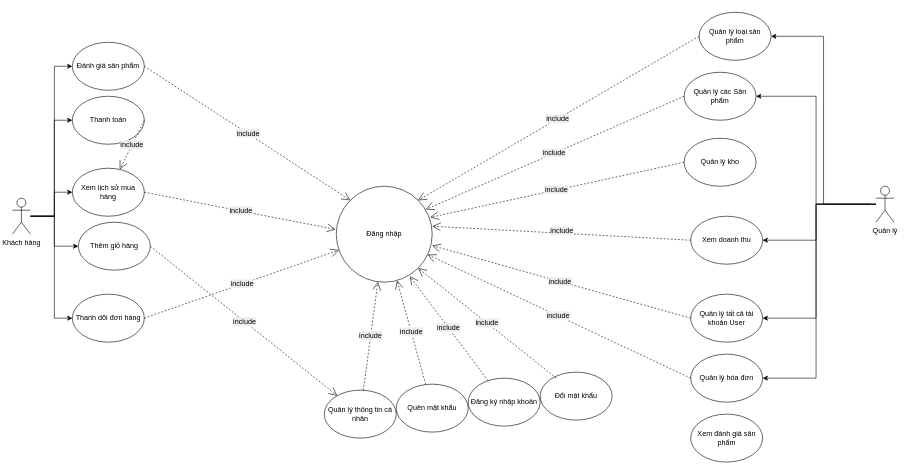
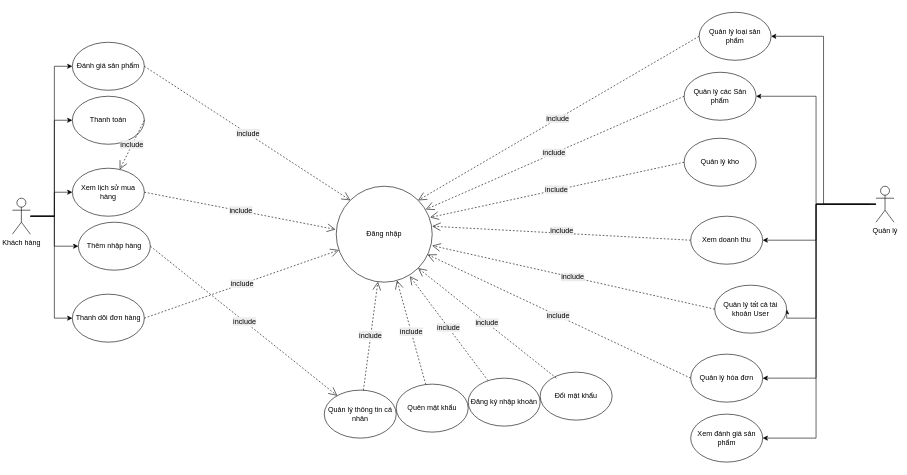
  <mxCell id="0" />
  <mxCell id="1" parent="0" />
  <mxCell id="2" style="edgeStyle=orthogonalEdgeStyle;rounded=0;orthogonalLoop=1;jettySize=auto;html=1;entryX=0;entryY=0.5;entryDx=0;entryDy=0;" parent="1" source="7" target="14" edge="1"><mxGeometry relative="1" as="geometry"><Array as="points"><mxPoint x="90" y="360" /><mxPoint x="90" y="200" /></Array></mxGeometry></mxCell>
  <mxCell id="3" style="edgeStyle=orthogonalEdgeStyle;rounded=0;orthogonalLoop=1;jettySize=auto;html=1;" parent="1" source="7" target="38" edge="1"><mxGeometry relative="1" as="geometry"><Array as="points"><mxPoint x="90" y="360" /><mxPoint x="90" y="320" /></Array></mxGeometry></mxCell>
  <mxCell id="4" style="edgeStyle=orthogonalEdgeStyle;rounded=0;orthogonalLoop=1;jettySize=auto;html=1;entryX=0;entryY=0.5;entryDx=0;entryDy=0;" parent="1" source="7" target="40" edge="1"><mxGeometry relative="1" as="geometry"><Array as="points"><mxPoint x="90" y="360" /><mxPoint x="90" y="110" /></Array></mxGeometry></mxCell>
  <mxCell id="5" style="edgeStyle=orthogonalEdgeStyle;rounded=0;orthogonalLoop=1;jettySize=auto;html=1;entryX=0;entryY=0.5;entryDx=0;entryDy=0;" parent="1" source="7" target="42" edge="1"><mxGeometry relative="1" as="geometry"><Array as="points"><mxPoint x="90" y="360" /><mxPoint x="90" y="530" /></Array></mxGeometry></mxCell>
  <mxCell id="6" style="edgeStyle=orthogonalEdgeStyle;rounded=0;orthogonalLoop=1;jettySize=auto;html=1;entryX=0;entryY=0.5;entryDx=0;entryDy=0;" edge="1" parent="1" source="7" target="17"><mxGeometry relative="1" as="geometry"><Array as="points"><mxPoint x="90" y="360" /><mxPoint x="90" y="410" /></Array></mxGeometry></mxCell>
  <mxCell id="7" value="Khách hàng&lt;div&gt;&lt;br&gt;&lt;/div&gt;" style="shape=umlActor;verticalLabelPosition=bottom;verticalAlign=top;html=1;outlineConnect=0;" parent="1" vertex="1"><mxGeometry x="20" y="330" width="30" height="60" as="geometry" /></mxCell>
  <mxCell id="8" style="edgeStyle=orthogonalEdgeStyle;rounded=0;orthogonalLoop=1;jettySize=auto;html=1;entryX=1;entryY=0.5;entryDx=0;entryDy=0;" parent="1" source="12" target="27" edge="1"><mxGeometry relative="1" as="geometry"><Array as="points"><mxPoint x="1360" y="340" /><mxPoint x="1360" y="530" /></Array></mxGeometry></mxCell>
  <mxCell id="9" style="edgeStyle=orthogonalEdgeStyle;rounded=0;orthogonalLoop=1;jettySize=auto;html=1;entryX=1;entryY=0.5;entryDx=0;entryDy=0;" parent="1" source="12" target="32" edge="1"><mxGeometry relative="1" as="geometry" /></mxCell>
  <mxCell id="10" style="edgeStyle=orthogonalEdgeStyle;rounded=0;orthogonalLoop=1;jettySize=auto;html=1;entryX=1;entryY=0.5;entryDx=0;entryDy=0;" parent="1" source="12" target="33" edge="1"><mxGeometry relative="1" as="geometry" /></mxCell>
+ <mxCell id="11" style="edgeStyle=orthogonalEdgeStyle;rounded=0;orthogonalLoop=1;jettySize=auto;html=1;entryX=1;entryY=0.5;entryDx=0;entryDy=0;" edge="1" parent="1" source="12" target="46"><mxGeometry relative="1" as="geometry"><Array as="points"><mxPoint x="1360" y="340" /><mxPoint x="1360" y="730" /></Array></mxGeometry></mxCell>
  <mxCell id="12" value="Quản lý" style="shape=umlActor;verticalLabelPosition=bottom;verticalAlign=top;html=1;outlineConnect=0;" parent="1" vertex="1"><mxGeometry x="1460" y="310" width="30" height="60" as="geometry" /></mxCell>
  <mxCell id="13" value="Đăng nhập" style="ellipse;whiteSpace=wrap;html=1;" parent="1" vertex="1"><mxGeometry x="560" y="310" width="160" height="160" as="geometry" /></mxCell>
  <mxCell id="14" value="Thanh toán" style="ellipse;whiteSpace=wrap;html=1;" parent="1" vertex="1"><mxGeometry x="120" y="160" width="120" height="80" as="geometry" /></mxCell>
  <mxCell id="15" value="Quản lý hóa đơn" style="ellipse;whiteSpace=wrap;html=1;" parent="1" vertex="1"><mxGeometry x="1151" y="590" width="120" height="80" as="geometry" /></mxCell>
  <mxCell id="16" style="edgeStyle=orthogonalEdgeStyle;rounded=0;orthogonalLoop=1;jettySize=auto;html=1;entryX=1;entryY=0.5;entryDx=0;entryDy=0;" parent="1" target="15" edge="1"><mxGeometry relative="1" as="geometry"><mxPoint x="1450" y="340" as="sourcePoint" /><mxPoint x="1290" y="630" as="targetPoint" /><Array as="points"><mxPoint x="1360" y="340" /><mxPoint x="1360" y="630" /></Array></mxGeometry></mxCell>
- <mxCell id="17" value="Thêm giỏ hàng" style="ellipse;whiteSpace=wrap;html=1;" parent="1" vertex="1"><mxGeometry x="130" y="370" width="120" height="80" as="geometry" /></mxCell>
+ <mxCell id="17" value="Thêm nhập hàng" style="ellipse;whiteSpace=wrap;html=1;" parent="1" vertex="1"><mxGeometry x="130" y="370" width="120" height="80" as="geometry" /></mxCell>
  <mxCell id="18" value="&lt;span style=&quot;font-size: 12px; text-wrap-mode: wrap; background-color: rgb(236, 236, 236);&quot;&gt;include&lt;/span&gt;" style="endArrow=open;endSize=12;dashed=1;html=1;rounded=0;exitX=1;exitY=0.5;exitDx=0;exitDy=0;" parent="1" source="14" target="38" edge="1"><mxGeometry x="0.008" width="160" relative="1" as="geometry"><mxPoint x="252" y="450" as="sourcePoint" /><mxPoint x="280" y="530" as="targetPoint" /><mxPoint as="offset" /></mxGeometry></mxCell>
  <mxCell id="19" value="&lt;span style=&quot;font-size: 12px; text-wrap-mode: wrap; background-color: rgb(236, 236, 236);&quot;&gt;include&lt;/span&gt;" style="endArrow=open;endSize=12;dashed=1;html=1;rounded=0;exitX=1;exitY=0.5;exitDx=0;exitDy=0;" parent="1" source="17" target="29" edge="1"><mxGeometry x="0.008" width="160" relative="1" as="geometry"><mxPoint x="550" y="520" as="sourcePoint" /><mxPoint x="550" y="400" as="targetPoint" /><mxPoint as="offset" /></mxGeometry></mxCell>
  <mxCell id="20" value="&lt;span style=&quot;font-size: 12px; text-wrap-mode: wrap; background-color: rgb(236, 236, 236);&quot;&gt;include&lt;/span&gt;" style="endArrow=open;endSize=12;dashed=1;html=1;rounded=0;exitX=0;exitY=0.5;exitDx=0;exitDy=0;" parent="1" source="15" target="13" edge="1"><mxGeometry x="0.008" width="160" relative="1" as="geometry"><mxPoint x="479" y="323" as="sourcePoint" /><mxPoint x="720" y="370" as="targetPoint" /><mxPoint as="offset" /></mxGeometry></mxCell>
  <mxCell id="21" value="Quên mật khẩu" style="ellipse;whiteSpace=wrap;html=1;" parent="1" vertex="1"><mxGeometry x="660" y="640" width="120" height="80" as="geometry" /></mxCell>
  <mxCell id="22" value="Đổi mật khẩu" style="ellipse;whiteSpace=wrap;html=1;" parent="1" vertex="1"><mxGeometry x="900" y="620" width="120" height="80" as="geometry" /></mxCell>
  <mxCell id="23" value="Đăng ký nhập khoản" style="ellipse;whiteSpace=wrap;html=1;" parent="1" vertex="1"><mxGeometry x="780" y="630" width="120" height="80" as="geometry" /></mxCell>
  <mxCell id="24" value="&lt;span style=&quot;font-size: 12px; text-wrap-mode: wrap; background-color: rgb(236, 236, 236);&quot;&gt;include&lt;/span&gt;" style="endArrow=open;endSize=12;dashed=1;html=1;rounded=0;entryX=0.767;entryY=0.938;entryDx=0;entryDy=0;entryPerimeter=0;" parent="1" source="23" target="13" edge="1"><mxGeometry x="0.008" width="160" relative="1" as="geometry"><mxPoint x="749" y="463" as="sourcePoint" /><mxPoint x="560" y="310" as="targetPoint" /><mxPoint as="offset" /></mxGeometry></mxCell>
  <mxCell id="25" value="&lt;span style=&quot;font-size: 12px; text-wrap-mode: wrap; background-color: rgb(236, 236, 236);&quot;&gt;include&lt;/span&gt;" style="endArrow=open;endSize=12;dashed=1;html=1;rounded=0;exitX=0.225;exitY=0.125;exitDx=0;exitDy=0;exitPerimeter=0;entryX=1;entryY=1;entryDx=0;entryDy=0;" parent="1" source="22" target="13" edge="1"><mxGeometry x="0.008" width="160" relative="1" as="geometry"><mxPoint x="719" y="463" as="sourcePoint" /><mxPoint x="610" y="310" as="targetPoint" /><mxPoint as="offset" /></mxGeometry></mxCell>
  <mxCell id="26" value="&lt;span style=&quot;font-size: 12px; text-wrap-mode: wrap; background-color: rgb(236, 236, 236);&quot;&gt;include&lt;/span&gt;" style="endArrow=open;endSize=12;dashed=1;html=1;rounded=0;" parent="1" source="21" target="13" edge="1"><mxGeometry x="0.008" width="160" relative="1" as="geometry"><mxPoint x="729" y="463" as="sourcePoint" /><mxPoint x="620" y="310" as="targetPoint" /><mxPoint as="offset" /></mxGeometry></mxCell>
- <mxCell id="27" value="Quản lý tất cả tài khoản User" style="ellipse;whiteSpace=wrap;html=1;" parent="1" vertex="1"><mxGeometry x="1151" y="490" width="120" height="80" as="geometry" /></mxCell>
+ <mxCell id="27" value="Quản lý tất cả tài khoản User" style="ellipse;whiteSpace=wrap;html=1;" parent="1" vertex="1"><mxGeometry x="1191" y="475" width="120" height="80" as="geometry" /></mxCell>
  <mxCell id="28" value="&lt;span style=&quot;font-size: 12px; text-wrap-mode: wrap; background-color: rgb(236, 236, 236);&quot;&gt;include&lt;/span&gt;" style="endArrow=open;endSize=12;dashed=1;html=1;rounded=0;exitX=0;exitY=0.5;exitDx=0;exitDy=0;entryX=1;entryY=0.619;entryDx=0;entryDy=0;entryPerimeter=0;" parent="1" source="27" target="13" edge="1"><mxGeometry x="0.008" width="160" relative="1" as="geometry"><mxPoint x="450" y="-50" as="sourcePoint" /><mxPoint x="730" y="360" as="targetPoint" /><mxPoint as="offset" /></mxGeometry></mxCell>
  <mxCell id="29" value="Quản lý thông tin cá nhân" style="ellipse;whiteSpace=wrap;html=1;" parent="1" vertex="1"><mxGeometry x="540" y="650" width="120" height="80" as="geometry" /></mxCell>
  <mxCell id="30" value="&lt;span style=&quot;font-size: 12px; text-wrap-mode: wrap; background-color: rgb(236, 236, 236);&quot;&gt;include&lt;/span&gt;" style="endArrow=open;endSize=12;dashed=1;html=1;rounded=0;" parent="1" source="29" target="13" edge="1"><mxGeometry x="0.008" width="160" relative="1" as="geometry"><mxPoint x="70" y="440" as="sourcePoint" /><mxPoint x="50" y="707" as="targetPoint" /><mxPoint as="offset" /></mxGeometry></mxCell>
  <mxCell id="31" value="&lt;span style=&quot;font-size: 12px; text-wrap-mode: wrap; background-color: rgb(236, 236, 236);&quot;&gt;include&lt;/span&gt;" style="endArrow=open;endSize=12;dashed=1;html=1;rounded=0;exitX=0;exitY=0.5;exitDx=0;exitDy=0;entryX=1;entryY=0.417;entryDx=0;entryDy=0;entryPerimeter=0;" parent="1" source="45" target="13" edge="1"><mxGeometry x="-0.005" y="-3" width="160" relative="1" as="geometry"><mxPoint x="920" y="140" as="sourcePoint" /><mxPoint x="900" y="407" as="targetPoint" /><mxPoint as="offset" /></mxGeometry></mxCell>
  <mxCell id="32" value="Quản lý các Sản phẩm" style="ellipse;whiteSpace=wrap;html=1;" parent="1" vertex="1"><mxGeometry x="1140" y="120" width="120" height="80" as="geometry" /></mxCell>
  <mxCell id="33" value="Quản lý loại sản phẩm" style="ellipse;whiteSpace=wrap;html=1;" parent="1" vertex="1"><mxGeometry x="1165" y="20" width="120" height="80" as="geometry" /></mxCell>
  <mxCell id="34" value="&lt;span style=&quot;font-size: 12px; text-wrap-mode: wrap; background-color: rgb(236, 236, 236);&quot;&gt;include&lt;/span&gt;" style="endArrow=open;endSize=12;dashed=1;html=1;rounded=0;entryX=0.933;entryY=0.242;entryDx=0;entryDy=0;entryPerimeter=0;exitX=0;exitY=0.5;exitDx=0;exitDy=0;" parent="1" source="32" target="13" edge="1"><mxGeometry x="0.008" width="160" relative="1" as="geometry"><mxPoint x="700" y="280" as="sourcePoint" /><mxPoint x="680" y="547" as="targetPoint" /><mxPoint as="offset" /></mxGeometry></mxCell>
  <mxCell id="35" value="&lt;span style=&quot;font-size: 12px; text-wrap-mode: wrap; background-color: rgb(236, 236, 236);&quot;&gt;include&lt;/span&gt;" style="endArrow=open;endSize=12;dashed=1;html=1;rounded=0;exitX=0;exitY=0.5;exitDx=0;exitDy=0;entryX=1;entryY=0;entryDx=0;entryDy=0;" parent="1" source="33" target="13" edge="1"><mxGeometry x="0.008" width="160" relative="1" as="geometry"><mxPoint x="630" y="300" as="sourcePoint" /><mxPoint x="670" y="250" as="targetPoint" /><mxPoint as="offset" /></mxGeometry></mxCell>
  <mxCell id="36" value="Quản lý kho" style="ellipse;whiteSpace=wrap;html=1;" parent="1" vertex="1"><mxGeometry x="1140" y="230" width="120" height="80" as="geometry" /></mxCell>
  <mxCell id="37" value="&lt;span style=&quot;font-size: 12px; text-wrap-mode: wrap; background-color: rgb(236, 236, 236);&quot;&gt;include&lt;/span&gt;" style="endArrow=open;endSize=12;dashed=1;html=1;rounded=0;exitX=0;exitY=0.5;exitDx=0;exitDy=0;entryX=0.979;entryY=0.325;entryDx=0;entryDy=0;entryPerimeter=0;" parent="1" source="36" target="13" edge="1"><mxGeometry x="0.008" width="160" relative="1" as="geometry"><mxPoint x="1130" y="270" as="sourcePoint" /><mxPoint x="1220" y="377" as="targetPoint" /><mxPoint as="offset" /></mxGeometry></mxCell>
  <mxCell id="38" value="Xem lịch sử mua hàng" style="ellipse;whiteSpace=wrap;html=1;" parent="1" vertex="1"><mxGeometry x="120" y="280" width="120" height="80" as="geometry" /></mxCell>
  <mxCell id="39" value="&lt;span style=&quot;font-size: 12px; text-wrap-mode: wrap; background-color: rgb(236, 236, 236);&quot;&gt;include&lt;/span&gt;" style="endArrow=open;endSize=12;dashed=1;html=1;rounded=0;entryX=-0.008;entryY=0.45;entryDx=0;entryDy=0;entryPerimeter=0;exitX=1;exitY=0.5;exitDx=0;exitDy=0;exitPerimeter=0;" parent="1" source="38" target="13" edge="1"><mxGeometry x="0.008" width="160" relative="1" as="geometry"><mxPoint x="250" y="320" as="sourcePoint" /><mxPoint x="413" y="499" as="targetPoint" /><mxPoint as="offset" /></mxGeometry></mxCell>
  <mxCell id="40" value="Đánh giá sản phẩm" style="ellipse;whiteSpace=wrap;html=1;" parent="1" vertex="1"><mxGeometry x="120" y="70" width="120" height="80" as="geometry" /></mxCell>
  <mxCell id="41" value="&lt;span style=&quot;font-size: 12px; text-wrap-mode: wrap; background-color: rgb(236, 236, 236);&quot;&gt;include&lt;/span&gt;" style="endArrow=open;endSize=12;dashed=1;html=1;rounded=0;exitX=1;exitY=0.5;exitDx=0;exitDy=0;entryX=0;entryY=0;entryDx=0;entryDy=0;" parent="1" source="40" target="13" edge="1"><mxGeometry x="0.008" width="160" relative="1" as="geometry"><mxPoint x="10" y="450" as="sourcePoint" /><mxPoint x="213" y="479" as="targetPoint" /><mxPoint as="offset" /></mxGeometry></mxCell>
  <mxCell id="42" value="Thanh dõi đơn hàng" style="ellipse;whiteSpace=wrap;html=1;" parent="1" vertex="1"><mxGeometry x="120" y="490" width="120" height="80" as="geometry" /></mxCell>
  <mxCell id="43" value="&lt;span style=&quot;font-size: 12px; text-wrap-mode: wrap; background-color: rgb(236, 236, 236);&quot;&gt;include&lt;/span&gt;" style="endArrow=open;endSize=12;dashed=1;html=1;rounded=0;exitX=1;exitY=0.5;exitDx=0;exitDy=0;" parent="1" source="42" target="13" edge="1"><mxGeometry x="0.008" width="160" relative="1" as="geometry"><mxPoint x="790" y="1120" as="sourcePoint" /><mxPoint x="650" y="900" as="targetPoint" /><mxPoint as="offset" /></mxGeometry></mxCell>
  <mxCell id="44" value="" style="edgeStyle=orthogonalEdgeStyle;rounded=0;orthogonalLoop=1;jettySize=auto;html=1;" edge="1" parent="1" source="12" target="45"><mxGeometry relative="1" as="geometry"><mxPoint x="1460" y="340" as="sourcePoint" /><mxPoint x="1250" y="850" as="targetPoint" /><Array as="points"><mxPoint x="1360" y="340" /><mxPoint x="1360" y="400" /></Array></mxGeometry></mxCell>
  <mxCell id="45" value="Xem doanh thu" style="ellipse;whiteSpace=wrap;html=1;" parent="1" vertex="1"><mxGeometry x="1151" y="360" width="120" height="80" as="geometry" /></mxCell>
  <mxCell id="46" value="Xem đánh giá sản phẩm" style="ellipse;whiteSpace=wrap;html=1;" vertex="1" parent="1"><mxGeometry x="1151" y="690" width="120" height="80" as="geometry" /></mxCell>
